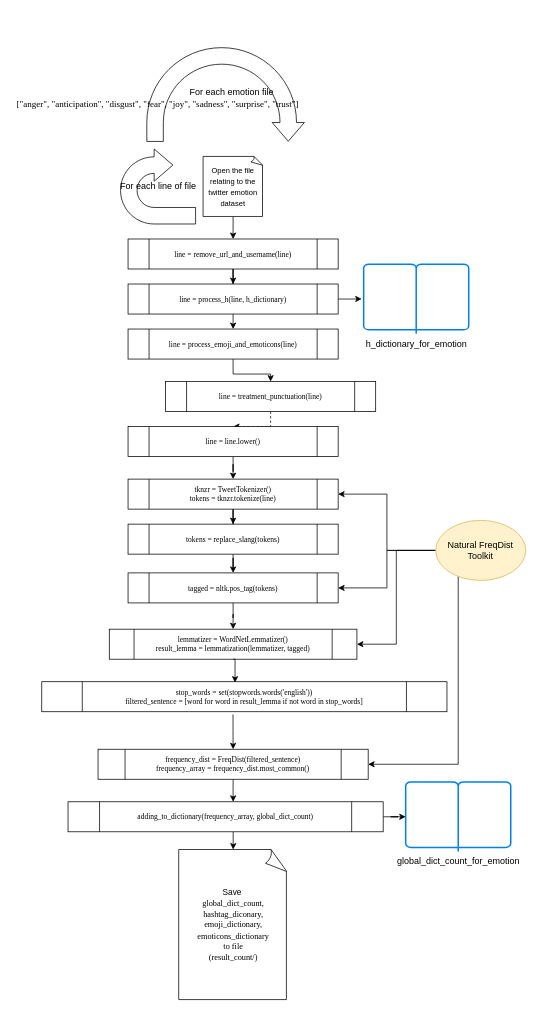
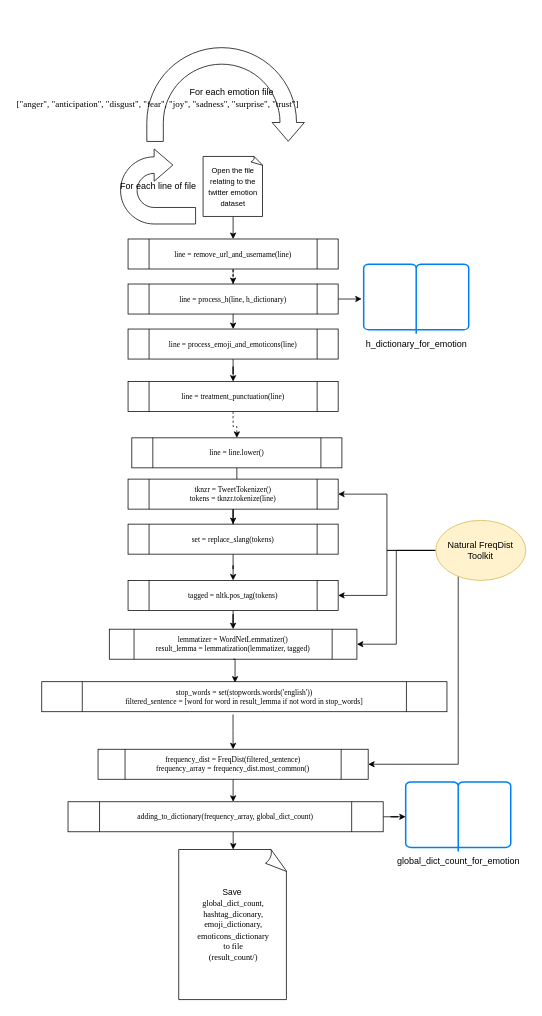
  <mxCell id="0" />
  <mxCell id="1" parent="0" />
- <mxCell id="2" value="" style="edgeStyle=orthogonalEdgeStyle;rounded=0;orthogonalLoop=1;jettySize=auto;html=1;entryX=0.5;entryY=0;entryDx=0;entryDy=0;" parent="1" source="3" target="9" edge="1"><mxGeometry relative="1" as="geometry"><mxPoint x="310" y="388" as="targetPoint" /></mxGeometry></mxCell>
+ <mxCell id="2" value="" style="edgeStyle=orthogonalEdgeStyle;rounded=0;orthogonalLoop=1;jettySize=auto;html=1;entryX=0.5;entryY=0;entryDx=0;entryDy=0;dashed=1;" parent="1" source="3" target="9" edge="1"><mxGeometry relative="1" as="geometry"><mxPoint x="310" y="388" as="targetPoint" /></mxGeometry></mxCell>
  <mxCell id="3" value="&lt;pre style=&quot;font-family: &amp;#34;consolas&amp;#34;&quot;&gt;&lt;font style=&quot;font-size: 10px&quot;&gt;line = remove_url_and_username(line)&lt;/font&gt;&lt;/pre&gt;" style="shape=process;whiteSpace=wrap;html=1;backgroundOutline=1;" parent="1" vertex="1"><mxGeometry x="170" y="318" width="280" height="40" as="geometry" /></mxCell>
  <mxCell id="4" value="" style="edgeStyle=orthogonalEdgeStyle;rounded=0;orthogonalLoop=1;jettySize=auto;html=1;" parent="1" source="5" edge="1"><mxGeometry relative="1" as="geometry"><mxPoint x="310" y="318" as="targetPoint" /></mxGeometry></mxCell>
  <mxCell id="5" value="&lt;font style=&quot;font-size: 10px&quot;&gt;Open the file relating to the twitter emotion dataset&lt;/font&gt;" style="whiteSpace=wrap;html=1;shape=mxgraph.basic.document" parent="1" vertex="1"><mxGeometry x="270" y="208" width="80" height="80" as="geometry" /></mxCell>
  <mxCell id="6" value="For each line of file" style="html=1;shadow=0;dashed=0;align=center;verticalAlign=middle;shape=mxgraph.arrows2.uTurnArrow;dy=11;arrowHead=43;dx2=25;" parent="1" vertex="1"><mxGeometry x="160" y="198" width="100" height="100" as="geometry" /></mxCell>
  <mxCell id="7" value="" style="edgeStyle=orthogonalEdgeStyle;rounded=0;orthogonalLoop=1;jettySize=auto;html=1;exitX=0.5;exitY=1;exitDx=0;exitDy=0;" parent="1" source="9" target="11" edge="1"><mxGeometry relative="1" as="geometry"><mxPoint x="309" y="468" as="targetPoint" /><Array as="points"><mxPoint x="310" y="458" /><mxPoint x="300" y="458" /></Array></mxGeometry></mxCell>
  <mxCell id="8" style="edgeStyle=orthogonalEdgeStyle;rounded=0;orthogonalLoop=1;jettySize=auto;html=1;entryX=-0.019;entryY=0.498;entryDx=0;entryDy=0;entryPerimeter=0;" parent="1" source="9" target="32" edge="1"><mxGeometry relative="1" as="geometry" /></mxCell>
  <mxCell id="9" value="&lt;pre style=&quot;font-family: &amp;#34;consolas&amp;#34; ; font-size: 10px&quot;&gt;&lt;pre style=&quot;font-family: &amp;#34;consolas&amp;#34;&quot;&gt;line = process_h(line&lt;span&gt;, &lt;/span&gt;h_dictionary)&lt;/pre&gt;&lt;/pre&gt;" style="shape=process;whiteSpace=wrap;html=1;backgroundOutline=1;" parent="1" vertex="1"><mxGeometry x="170" y="378" width="280" height="40" as="geometry" /></mxCell>
  <mxCell id="10" value="" style="edgeStyle=orthogonalEdgeStyle;rounded=0;orthogonalLoop=1;jettySize=auto;html=1;entryX=0.5;entryY=0;entryDx=0;entryDy=0;" parent="1" source="11" target="13" edge="1"><mxGeometry relative="1" as="geometry"><mxPoint x="310" y="548" as="targetPoint" /></mxGeometry></mxCell>
  <mxCell id="11" value="&lt;pre style=&quot;font-family: &amp;#34;consolas&amp;#34;&quot;&gt;&lt;pre style=&quot;font-family: &amp;#34;consolas&amp;#34;&quot;&gt;&lt;pre style=&quot;font-family: &amp;#34;consolas&amp;#34;&quot;&gt;&lt;font style=&quot;font-size: 10px&quot;&gt;line = process_emoji_and_emoticons(line)&lt;/font&gt;&lt;/pre&gt;&lt;/pre&gt;&lt;/pre&gt;" style="shape=process;whiteSpace=wrap;html=1;backgroundOutline=1;" parent="1" vertex="1"><mxGeometry x="170" y="438" width="280" height="40" as="geometry" /></mxCell>
  <mxCell id="12" value="" style="edgeStyle=orthogonalEdgeStyle;rounded=0;orthogonalLoop=1;jettySize=auto;html=1;entryX=0.5;entryY=0;entryDx=0;entryDy=0;dashed=1;" parent="1" source="13" target="15" edge="1"><mxGeometry relative="1" as="geometry"><mxPoint x="310" y="628" as="targetPoint" /></mxGeometry></mxCell>
- <mxCell id="13" value="&lt;pre style=&quot;font-family: &amp;#34;consolas&amp;#34;&quot;&gt;&lt;pre style=&quot;font-family: &amp;#34;consolas&amp;#34;&quot;&gt;&lt;pre style=&quot;font-family: &amp;#34;consolas&amp;#34;&quot;&gt;&lt;font style=&quot;font-size: 10px&quot;&gt;line = treatment_punctuation(line)&lt;/font&gt;&lt;/pre&gt;&lt;/pre&gt;&lt;/pre&gt;" style="shape=process;whiteSpace=wrap;html=1;backgroundOutline=1;" parent="1" vertex="1"><mxGeometry x="220" y="508" width="280" height="40" as="geometry" /></mxCell>
+ <mxCell id="13" value="&lt;pre style=&quot;font-family: &amp;#34;consolas&amp;#34;&quot;&gt;&lt;pre style=&quot;font-family: &amp;#34;consolas&amp;#34;&quot;&gt;&lt;pre style=&quot;font-family: &amp;#34;consolas&amp;#34;&quot;&gt;&lt;font style=&quot;font-size: 10px&quot;&gt;line = treatment_punctuation(line)&lt;/font&gt;&lt;/pre&gt;&lt;/pre&gt;&lt;/pre&gt;" style="shape=process;whiteSpace=wrap;html=1;backgroundOutline=1;" parent="1" vertex="1"><mxGeometry x="170" y="508" width="280" height="40" as="geometry" /></mxCell>
  <mxCell id="14" value="" style="edgeStyle=orthogonalEdgeStyle;rounded=0;orthogonalLoop=1;jettySize=auto;html=1;" parent="1" source="15" target="19" edge="1"><mxGeometry relative="1" as="geometry" /></mxCell>
- <mxCell id="15" value="&lt;pre style=&quot;font-family: &amp;#34;consolas&amp;#34;&quot;&gt;&lt;pre style=&quot;font-family: &amp;#34;consolas&amp;#34;&quot;&gt;&lt;pre style=&quot;font-family: &amp;#34;consolas&amp;#34;&quot;&gt;&lt;font style=&quot;font-size: 10px&quot;&gt;line = line.lower()&lt;/font&gt;&lt;/pre&gt;&lt;/pre&gt;&lt;/pre&gt;" style="shape=process;whiteSpace=wrap;html=1;backgroundOutline=1;" parent="1" vertex="1"><mxGeometry x="170" y="568" width="280" height="40" as="geometry" /></mxCell>
+ <mxCell id="15" value="&lt;pre style=&quot;font-family: &amp;#34;consolas&amp;#34;&quot;&gt;&lt;pre style=&quot;font-family: &amp;#34;consolas&amp;#34;&quot;&gt;&lt;pre style=&quot;font-family: &amp;#34;consolas&amp;#34;&quot;&gt;&lt;font style=&quot;font-size: 10px&quot;&gt;line = line.lower()&lt;/font&gt;&lt;/pre&gt;&lt;/pre&gt;&lt;/pre&gt;" style="shape=process;whiteSpace=wrap;html=1;backgroundOutline=1;" parent="1" vertex="1"><mxGeometry x="175" y="583" width="280" height="40" as="geometry" /></mxCell>
  <mxCell id="16" value="" style="edgeStyle=orthogonalEdgeStyle;rounded=0;orthogonalLoop=1;jettySize=auto;html=1;entryX=0.5;entryY=0;entryDx=0;entryDy=0;" parent="1" source="17" target="21" edge="1"><mxGeometry relative="1" as="geometry"><mxPoint x="310" y="858" as="targetPoint" /></mxGeometry></mxCell>
- <mxCell id="17" value="&lt;pre style=&quot;font-family: &amp;#34;consolas&amp;#34;&quot;&gt;&lt;pre style=&quot;font-family: &amp;#34;consolas&amp;#34;&quot;&gt;&lt;pre style=&quot;font-family: &amp;#34;consolas&amp;#34;&quot;&gt;&lt;pre style=&quot;font-family: &amp;#34;consolas&amp;#34;&quot;&gt;&lt;font style=&quot;font-size: 10px&quot;&gt;tokens = replace_slang(tokens)&lt;/font&gt;&lt;/pre&gt;&lt;/pre&gt;&lt;/pre&gt;&lt;/pre&gt;" style="shape=process;whiteSpace=wrap;html=1;backgroundOutline=1;" parent="1" vertex="1"><mxGeometry x="170" y="698" width="280" height="40" as="geometry" /></mxCell>
+ <mxCell id="17" value="&lt;pre style=&quot;font-family: &amp;#34;consolas&amp;#34;&quot;&gt;&lt;pre style=&quot;font-family: &amp;#34;consolas&amp;#34;&quot;&gt;&lt;pre style=&quot;font-family: &amp;#34;consolas&amp;#34;&quot;&gt;&lt;pre style=&quot;font-family: &amp;#34;consolas&amp;#34;&quot;&gt;&lt;font style=&quot;font-size: 10px&quot;&gt;set = replace_slang(tokens)&lt;/font&gt;&lt;/pre&gt;&lt;/pre&gt;&lt;/pre&gt;&lt;/pre&gt;" style="shape=process;whiteSpace=wrap;html=1;backgroundOutline=1;" parent="1" vertex="1"><mxGeometry x="170" y="698" width="280" height="40" as="geometry" /></mxCell>
  <mxCell id="18" value="" style="edgeStyle=orthogonalEdgeStyle;rounded=0;orthogonalLoop=1;jettySize=auto;html=1;entryX=0.5;entryY=0;entryDx=0;entryDy=0;" parent="1" source="19" target="17" edge="1"><mxGeometry relative="1" as="geometry"><mxPoint x="310" y="788" as="targetPoint" /></mxGeometry></mxCell>
  <mxCell id="19" value="&lt;pre style=&quot;font-family: &amp;#34;consolas&amp;#34;&quot;&gt;&lt;pre style=&quot;font-family: &amp;#34;consolas&amp;#34;&quot;&gt;&lt;pre style=&quot;font-family: &amp;#34;consolas&amp;#34; ; font-size: 10px&quot;&gt;&lt;pre style=&quot;font-family: &amp;#34;consolas&amp;#34;&quot;&gt;tknzr = TweetTokenizer()&lt;br&gt;tokens = tknzr.tokenize(line)&lt;/pre&gt;&lt;/pre&gt;&lt;/pre&gt;&lt;/pre&gt;" style="shape=process;whiteSpace=wrap;html=1;backgroundOutline=1;" parent="1" vertex="1"><mxGeometry x="170" y="638" width="280" height="40" as="geometry" /></mxCell>
  <mxCell id="20" value="" style="edgeStyle=orthogonalEdgeStyle;rounded=0;orthogonalLoop=1;jettySize=auto;html=1;" parent="1" source="21" target="22" edge="1"><mxGeometry relative="1" as="geometry"><mxPoint x="310" y="948" as="targetPoint" /></mxGeometry></mxCell>
- <mxCell id="21" value="&lt;pre style=&quot;font-family: &amp;#34;consolas&amp;#34;&quot;&gt;&lt;pre style=&quot;font-family: &amp;#34;consolas&amp;#34;&quot;&gt;&lt;pre style=&quot;font-family: &amp;#34;consolas&amp;#34;&quot;&gt;&lt;pre style=&quot;font-family: &amp;#34;consolas&amp;#34;&quot;&gt;&lt;pre style=&quot;font-family: &amp;#34;consolas&amp;#34;&quot;&gt;&lt;font style=&quot;font-size: 10px&quot;&gt;tagged = nltk.pos_tag(tokens)&lt;/font&gt;&lt;/pre&gt;&lt;/pre&gt;&lt;/pre&gt;&lt;/pre&gt;&lt;/pre&gt;" style="shape=process;whiteSpace=wrap;html=1;backgroundOutline=1;" parent="1" vertex="1"><mxGeometry x="170" y="763" width="280" height="40" as="geometry" /></mxCell>
+ <mxCell id="21" value="&lt;pre style=&quot;font-family: &amp;#34;consolas&amp;#34;&quot;&gt;&lt;pre style=&quot;font-family: &amp;#34;consolas&amp;#34;&quot;&gt;&lt;pre style=&quot;font-family: &amp;#34;consolas&amp;#34;&quot;&gt;&lt;pre style=&quot;font-family: &amp;#34;consolas&amp;#34;&quot;&gt;&lt;pre style=&quot;font-family: &amp;#34;consolas&amp;#34;&quot;&gt;&lt;font style=&quot;font-size: 10px&quot;&gt;tagged = nltk.pos_tag(tokens)&lt;/font&gt;&lt;/pre&gt;&lt;/pre&gt;&lt;/pre&gt;&lt;/pre&gt;&lt;/pre&gt;" style="shape=process;whiteSpace=wrap;html=1;backgroundOutline=1;" parent="1" vertex="1"><mxGeometry x="170" y="773" width="280" height="40" as="geometry" /></mxCell>
  <mxCell id="22" value="&lt;pre style=&quot;font-family: &amp;#34;consolas&amp;#34;&quot;&gt;&lt;pre style=&quot;font-family: &amp;#34;consolas&amp;#34;&quot;&gt;&lt;pre style=&quot;font-family: &amp;#34;consolas&amp;#34;&quot;&gt;&lt;pre style=&quot;font-family: &amp;#34;consolas&amp;#34;&quot;&gt;&lt;pre style=&quot;font-family: &amp;#34;consolas&amp;#34; ; font-size: 10px&quot;&gt;&lt;pre style=&quot;font-family: &amp;#34;consolas&amp;#34;&quot;&gt;lemmatizer = WordNetLemmatizer()&lt;br&gt;result_lemma = lemmatization(lemmatizer&lt;span&gt;, &lt;/span&gt;tagged)&lt;/pre&gt;&lt;/pre&gt;&lt;/pre&gt;&lt;/pre&gt;&lt;/pre&gt;&lt;/pre&gt;" style="shape=process;whiteSpace=wrap;html=1;backgroundOutline=1;" parent="1" vertex="1"><mxGeometry x="145" y="838" width="330" height="40" as="geometry" /></mxCell>
  <mxCell id="23" value="" style="edgeStyle=orthogonalEdgeStyle;rounded=0;orthogonalLoop=1;jettySize=auto;html=1;entryX=0.5;entryY=0;entryDx=0;entryDy=0;exitX=0.472;exitY=1.09;exitDx=0;exitDy=0;exitPerimeter=0;" parent="1" source="24" target="26" edge="1"><mxGeometry relative="1" as="geometry"><mxPoint x="310" y="1088" as="targetPoint" /></mxGeometry></mxCell>
  <mxCell id="24" value="&lt;pre style=&quot;font-family: &amp;#34;consolas&amp;#34;&quot;&gt;&lt;pre style=&quot;font-family: &amp;#34;consolas&amp;#34;&quot;&gt;&lt;pre style=&quot;font-family: &amp;#34;consolas&amp;#34;&quot;&gt;&lt;pre style=&quot;font-family: &amp;#34;consolas&amp;#34;&quot;&gt;&lt;pre style=&quot;font-family: &amp;#34;consolas&amp;#34;&quot;&gt;&lt;pre style=&quot;font-family: &amp;#34;consolas&amp;#34; ; font-size: 10px&quot;&gt;&lt;pre style=&quot;font-family: &amp;#34;consolas&amp;#34;&quot;&gt;stop_words = &lt;span&gt;set&lt;/span&gt;(stopwords.words(&lt;span&gt;'english'&lt;/span&gt;))&lt;br&gt;filtered_sentence = [word &lt;span&gt;for &lt;/span&gt;word &lt;span&gt;in &lt;/span&gt;result_lemma &lt;span&gt;if not &lt;/span&gt;word &lt;span&gt;in &lt;/span&gt;stop_words]&lt;/pre&gt;&lt;/pre&gt;&lt;/pre&gt;&lt;/pre&gt;&lt;/pre&gt;&lt;/pre&gt;&lt;/pre&gt;" style="shape=process;whiteSpace=wrap;html=1;backgroundOutline=1;" parent="1" vertex="1"><mxGeometry x="55" y="908" width="540" height="40" as="geometry" /></mxCell>
  <mxCell id="25" value="" style="edgeStyle=orthogonalEdgeStyle;rounded=0;orthogonalLoop=1;jettySize=auto;html=1;entryX=0.524;entryY=0;entryDx=0;entryDy=0;entryPerimeter=0;" parent="1" source="26" target="29" edge="1"><mxGeometry relative="1" as="geometry"><mxPoint x="310" y="1158" as="targetPoint" /></mxGeometry></mxCell>
  <mxCell id="26" value="&lt;pre style=&quot;font-family: &amp;#34;consolas&amp;#34;&quot;&gt;&lt;pre style=&quot;font-family: &amp;#34;consolas&amp;#34;&quot;&gt;&lt;pre style=&quot;font-family: &amp;#34;consolas&amp;#34;&quot;&gt;&lt;pre style=&quot;font-family: &amp;#34;consolas&amp;#34;&quot;&gt;&lt;pre style=&quot;font-family: &amp;#34;consolas&amp;#34;&quot;&gt;&lt;pre style=&quot;font-family: &amp;#34;consolas&amp;#34; ; font-size: 10px&quot;&gt;&lt;pre style=&quot;font-family: &amp;#34;consolas&amp;#34;&quot;&gt;frequency_dist = FreqDist(filtered_sentence)&lt;br&gt;frequency_array = frequency_dist.most_common()&lt;/pre&gt;&lt;/pre&gt;&lt;/pre&gt;&lt;/pre&gt;&lt;/pre&gt;&lt;/pre&gt;&lt;/pre&gt;" style="shape=process;whiteSpace=wrap;html=1;backgroundOutline=1;" parent="1" vertex="1"><mxGeometry x="130" y="998" width="360" height="40" as="geometry" /></mxCell>
  <mxCell id="27" style="edgeStyle=orthogonalEdgeStyle;rounded=0;orthogonalLoop=1;jettySize=auto;html=1;exitX=0.524;exitY=1;exitDx=0;exitDy=0;exitPerimeter=0;" parent="1" source="29" target="30" edge="1"><mxGeometry relative="1" as="geometry" /></mxCell>
  <mxCell id="28" style="edgeStyle=orthogonalEdgeStyle;rounded=0;orthogonalLoop=1;jettySize=auto;html=1;" parent="1" source="29" target="31" edge="1"><mxGeometry relative="1" as="geometry" /></mxCell>
  <mxCell id="29" value="&lt;pre style=&quot;font-family: &amp;#34;consolas&amp;#34;&quot;&gt;&lt;pre style=&quot;font-family: &amp;#34;consolas&amp;#34;&quot;&gt;&lt;pre style=&quot;font-family: &amp;#34;consolas&amp;#34;&quot;&gt;&lt;pre style=&quot;font-family: &amp;#34;consolas&amp;#34;&quot;&gt;&lt;pre style=&quot;font-family: &amp;#34;consolas&amp;#34;&quot;&gt;&lt;pre style=&quot;font-family: &amp;#34;consolas&amp;#34;&quot;&gt;&lt;pre style=&quot;font-family: &amp;#34;consolas&amp;#34; ; font-size: 10px&quot;&gt;&lt;pre style=&quot;font-family: &amp;#34;consolas&amp;#34;&quot;&gt;adding_to_dictionary(frequency_array&lt;span&gt;, &lt;/span&gt;global_dict_count)&lt;/pre&gt;&lt;/pre&gt;&lt;/pre&gt;&lt;/pre&gt;&lt;/pre&gt;&lt;/pre&gt;&lt;/pre&gt;&lt;/pre&gt;" style="shape=process;whiteSpace=wrap;html=1;backgroundOutline=1;" parent="1" vertex="1"><mxGeometry x="90" y="1068" width="420" height="40" as="geometry" /></mxCell>
  <mxCell id="30" value="&lt;font style=&quot;font-size: 11px&quot;&gt;Save&amp;nbsp;&lt;br&gt;&lt;/font&gt;&lt;span style=&quot;font-family: &amp;#34;consolas&amp;#34; ; font-size: 11px&quot;&gt;&lt;font style=&quot;font-size: 11px&quot;&gt;global_dict_count,&lt;br&gt;hashtag_diconary,&lt;br&gt;emoji_dictionary,&lt;br&gt;emoticons_dictionary&lt;br&gt;to file&lt;br&gt;(result_count/)&lt;/font&gt;&lt;br&gt;&lt;/span&gt;" style="whiteSpace=wrap;html=1;shape=mxgraph.basic.document" parent="1" vertex="1"><mxGeometry x="237.5" y="1131.63" width="145" height="200" as="geometry" /></mxCell>
  <mxCell id="31" value="global_dict_count_for_emotion" style="html=1;verticalLabelPosition=bottom;align=center;labelBackgroundColor=#ffffff;verticalAlign=top;strokeWidth=2;strokeColor=#0080F0;shadow=0;dashed=0;shape=mxgraph.ios7.icons.book;" parent="1" vertex="1"><mxGeometry x="540" y="1041.62" width="140" height="92.75" as="geometry" /></mxCell>
  <mxCell id="32" value="h_dictionary_for_emotion" style="html=1;verticalLabelPosition=bottom;align=center;labelBackgroundColor=#ffffff;verticalAlign=top;strokeWidth=2;strokeColor=#0080F0;shadow=0;dashed=0;shape=mxgraph.ios7.icons.book;" parent="1" vertex="1"><mxGeometry x="484" y="351.63" width="140" height="92.75" as="geometry" /></mxCell>
  <mxCell id="33" value="" style="html=1;shadow=0;dashed=0;align=center;verticalAlign=middle;shape=mxgraph.arrows2.uTurnArrow;dy=11;arrowHead=43;dx2=25;rotation=90;" parent="1" vertex="1"><mxGeometry x="237.5" y="20.5" width="125" height="210" as="geometry" /></mxCell>
  <mxCell id="34" value="For each emotion file&amp;nbsp;" style="text;html=1;strokeColor=none;fillColor=none;align=center;verticalAlign=middle;whiteSpace=wrap;rounded=0;" parent="1" vertex="1"><mxGeometry x="220" y="113" width="180" height="20" as="geometry" /></mxCell>
  <mxCell id="35" value="&lt;pre style=&quot;font-family: &amp;#34;consolas&amp;#34;&quot;&gt;&lt;span&gt;[&quot;anger&quot;&lt;/span&gt;&lt;span&gt;, &lt;/span&gt;&lt;span&gt;&quot;anticipation&quot;&lt;/span&gt;&lt;span&gt;, &lt;/span&gt;&lt;span&gt;&quot;disgust&quot;&lt;/span&gt;&lt;span&gt;, &lt;/span&gt;&lt;span&gt;&quot;fear&quot;&lt;/span&gt;&lt;span&gt;, &lt;/span&gt;&lt;span&gt;&quot;joy&quot;&lt;/span&gt;&lt;span&gt;, &lt;/span&gt;&lt;span&gt;&quot;sadness&quot;&lt;/span&gt;&lt;span&gt;, &lt;/span&gt;&lt;span&gt;&quot;surprise&quot;&lt;/span&gt;&lt;span&gt;, &lt;/span&gt;&lt;span&gt;&quot;trust&quot;&lt;/span&gt;]&lt;/pre&gt;" style="text;whiteSpace=wrap;html=1;" parent="1" vertex="1"><mxGeometry x="20" y="113" width="610" height="50" as="geometry" /></mxCell>
  <mxCell id="36" style="edgeStyle=orthogonalEdgeStyle;rounded=0;orthogonalLoop=1;jettySize=auto;html=1;entryX=1;entryY=0.5;entryDx=0;entryDy=0;" parent="1" source="40" target="19" edge="1"><mxGeometry relative="1" as="geometry" /></mxCell>
  <mxCell id="37" style="edgeStyle=orthogonalEdgeStyle;rounded=0;orthogonalLoop=1;jettySize=auto;html=1;entryX=1;entryY=0.5;entryDx=0;entryDy=0;" parent="1" source="40" target="21" edge="1"><mxGeometry relative="1" as="geometry" /></mxCell>
  <mxCell id="38" style="edgeStyle=orthogonalEdgeStyle;rounded=0;orthogonalLoop=1;jettySize=auto;html=1;entryX=1;entryY=0.5;entryDx=0;entryDy=0;" parent="1" source="40" target="22" edge="1"><mxGeometry relative="1" as="geometry" /></mxCell>
  <mxCell id="39" style="edgeStyle=orthogonalEdgeStyle;rounded=0;orthogonalLoop=1;jettySize=auto;html=1;entryX=1;entryY=0.5;entryDx=0;entryDy=0;" parent="1" source="40" target="26" edge="1"><mxGeometry relative="1" as="geometry"><Array as="points"><mxPoint x="610" y="958" /><mxPoint x="610" y="1128" /></Array></mxGeometry></mxCell>
  <mxCell id="40" value="Natural FreqDist Toolkit" style="ellipse;whiteSpace=wrap;html=1;fillColor=#fff2cc;strokeColor=#d6b656;" parent="1" vertex="1"><mxGeometry x="580" y="693" width="120" height="80" as="geometry" /></mxCell>
  <mxCell id="41" value="" style="edgeStyle=orthogonalEdgeStyle;rounded=0;orthogonalLoop=1;jettySize=auto;html=1;exitX=0.5;exitY=1;exitDx=0;exitDy=0;entryX=0.477;entryY=0.03;entryDx=0;entryDy=0;entryPerimeter=0;" edge="1" parent="1" source="22" target="24"><mxGeometry relative="1" as="geometry"><mxPoint x="320" y="918" as="sourcePoint" /><mxPoint x="310" y="1008" as="targetPoint" /></mxGeometry></mxCell>
